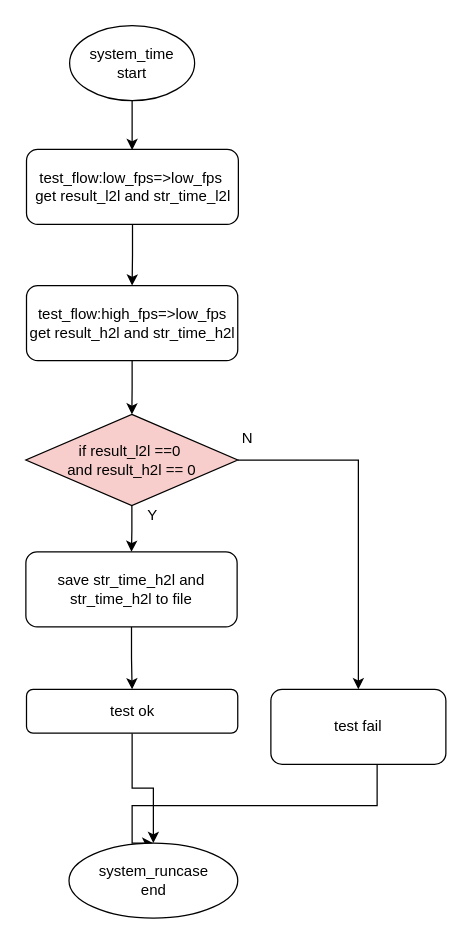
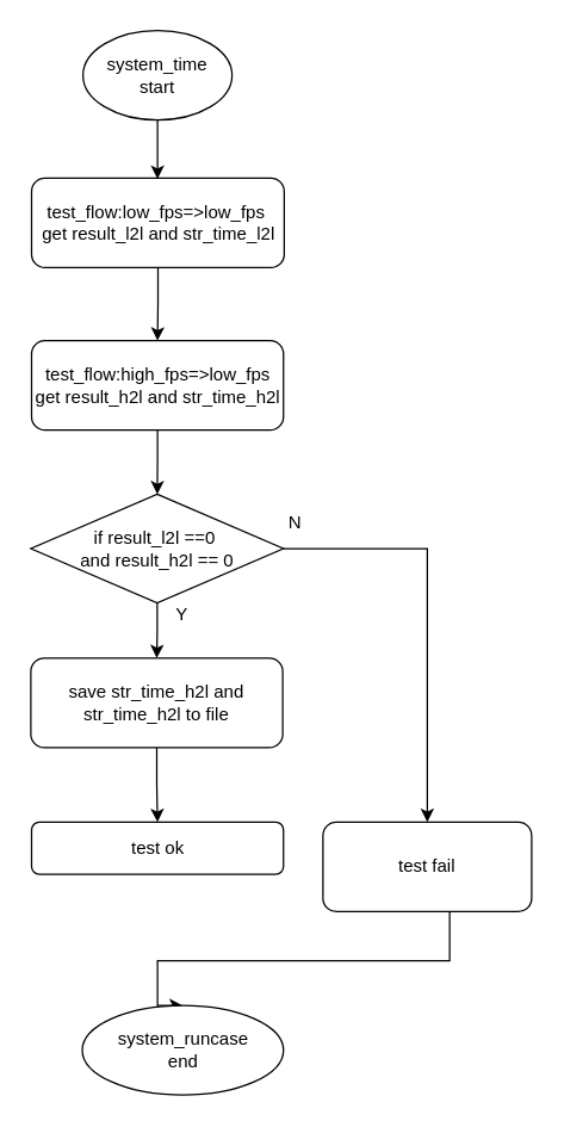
  <mxCell id="0" />
  <mxCell id="1" parent="0" />
  <mxCell id="2" style="edgeStyle=orthogonalEdgeStyle;rounded=0;orthogonalLoop=1;jettySize=auto;html=1;exitX=0.5;exitY=1;exitDx=0;exitDy=0;" edge="1" parent="1" source="3"><mxGeometry relative="1" as="geometry"><mxPoint x="105" y="119.6" as="targetPoint" /></mxGeometry></mxCell>
  <mxCell id="3" value="&lt;span style=&quot;background-color: initial;&quot;&gt;system_time&lt;/span&gt;&lt;div&gt;&lt;span style=&quot;background-color: initial;&quot;&gt;start&lt;/span&gt;&lt;/div&gt;" style="ellipse;whiteSpace=wrap;html=1;" vertex="1" parent="1"><mxGeometry x="55" y="20" width="100" height="60" as="geometry" /></mxCell>
  <mxCell id="4" value="" style="edgeStyle=orthogonalEdgeStyle;rounded=0;orthogonalLoop=1;jettySize=auto;html=1;" edge="1" parent="1" source="5" target="7"><mxGeometry relative="1" as="geometry" /></mxCell>
  <mxCell id="5" value="test_flow:low_fps=&amp;gt;low_fps&lt;span style=&quot;background-color: initial;&quot;&gt;&amp;nbsp;&lt;/span&gt;&lt;div&gt;&lt;span style=&quot;background-color: initial;&quot;&gt;get result_l2l and str_time_l2l&lt;/span&gt;&lt;/div&gt;" style="rounded=1;whiteSpace=wrap;html=1;" vertex="1" parent="1"><mxGeometry x="20.5" y="119" width="169.5" height="60" as="geometry" /></mxCell>
  <mxCell id="6" value="" style="edgeStyle=orthogonalEdgeStyle;rounded=0;orthogonalLoop=1;jettySize=auto;html=1;" edge="1" parent="1" source="7" target="10"><mxGeometry relative="1" as="geometry" /></mxCell>
  <mxCell id="7" value="test_flow:high_fps=&amp;gt;low_fps&lt;div&gt;&lt;span style=&quot;background-color: initial;&quot;&gt;get result_h2l&amp;nbsp;&lt;/span&gt;&lt;span style=&quot;background-color: initial;&quot;&gt;and str_time_h2l&lt;/span&gt;&lt;/div&gt;" style="rounded=1;whiteSpace=wrap;html=1;" vertex="1" parent="1"><mxGeometry x="20.5" y="228" width="169" height="60" as="geometry" /></mxCell>
  <mxCell id="8" value="" style="edgeStyle=orthogonalEdgeStyle;rounded=0;orthogonalLoop=1;jettySize=auto;html=1;" edge="1" parent="1" source="10" target="12"><mxGeometry relative="1" as="geometry" /></mxCell>
  <mxCell id="9" style="edgeStyle=orthogonalEdgeStyle;rounded=0;orthogonalLoop=1;jettySize=auto;html=1;entryX=0.5;entryY=0;entryDx=0;entryDy=0;" edge="1" parent="1" source="10" target="16"><mxGeometry relative="1" as="geometry" /></mxCell>
- <mxCell id="10" value="if result_l2l ==0&amp;nbsp;&lt;div&gt;and result_h2l == 0&lt;/div&gt;" style="rhombus;whiteSpace=wrap;html=1;rounded=0;fillColor=#f8cecc;" vertex="1" parent="1"><mxGeometry x="20" y="331" width="169.5" height="73" as="geometry" /></mxCell>
+ <mxCell id="10" value="if result_l2l ==0&amp;nbsp;&lt;div&gt;and result_h2l == 0&lt;/div&gt;" style="rhombus;whiteSpace=wrap;html=1;rounded=0;" vertex="1" parent="1"><mxGeometry x="20" y="331" width="169.5" height="73" as="geometry" /></mxCell>
  <mxCell id="11" value="" style="edgeStyle=orthogonalEdgeStyle;rounded=0;orthogonalLoop=1;jettySize=auto;html=1;" edge="1" parent="1" source="12" target="14"><mxGeometry relative="1" as="geometry" /></mxCell>
  <mxCell id="12" value="&lt;div&gt;&lt;span style=&quot;background-color: initial;&quot;&gt;save str_time_h2l&amp;nbsp;&lt;/span&gt;&lt;span style=&quot;background-color: initial;&quot;&gt;and str_time_h2l to file&lt;/span&gt;&lt;/div&gt;" style="rounded=1;whiteSpace=wrap;html=1;" vertex="1" parent="1"><mxGeometry x="20" y="441" width="169" height="60" as="geometry" /></mxCell>
- <mxCell id="13" value="" style="edgeStyle=orthogonalEdgeStyle;rounded=0;orthogonalLoop=1;jettySize=auto;html=1;" edge="1" parent="1" source="14" target="17"><mxGeometry relative="1" as="geometry" /></mxCell>
  <mxCell id="14" value="&lt;div&gt;test ok&lt;/div&gt;" style="rounded=1;whiteSpace=wrap;html=1;" vertex="1" parent="1"><mxGeometry x="20.5" y="551" width="169" height="35" as="geometry" /></mxCell>
  <mxCell id="15" style="edgeStyle=orthogonalEdgeStyle;rounded=0;orthogonalLoop=1;jettySize=auto;html=1;entryX=0.5;entryY=0;entryDx=0;entryDy=0;" edge="1" parent="1" source="16" target="17"><mxGeometry relative="1" as="geometry"><Array as="points"><mxPoint x="301" y="644" /><mxPoint x="105" y="644" /></Array></mxGeometry></mxCell>
  <mxCell id="16" value="&lt;div&gt;test fail&lt;/div&gt;" style="rounded=1;whiteSpace=wrap;html=1;" vertex="1" parent="1"><mxGeometry x="216" y="551" width="140" height="60" as="geometry" /></mxCell>
  <mxCell id="17" value="system_runcase&lt;div&gt;end&lt;/div&gt;" style="ellipse;whiteSpace=wrap;html=1;" vertex="1" parent="1"><mxGeometry x="54.5" y="674" width="135" height="60" as="geometry" /></mxCell>
  <mxCell id="18" value="N" style="text;html=1;align=center;verticalAlign=middle;resizable=0;points=[];autosize=1;strokeColor=none;fillColor=none;" vertex="1" parent="1"><mxGeometry x="183" y="337" width="27" height="26" as="geometry" /></mxCell>
  <mxCell id="19" value="Y" style="text;html=1;align=center;verticalAlign=middle;resizable=0;points=[];autosize=1;strokeColor=none;fillColor=none;" vertex="1" parent="1"><mxGeometry x="108" y="399" width="26" height="26" as="geometry" /></mxCell>
